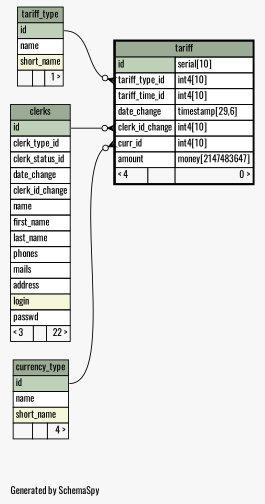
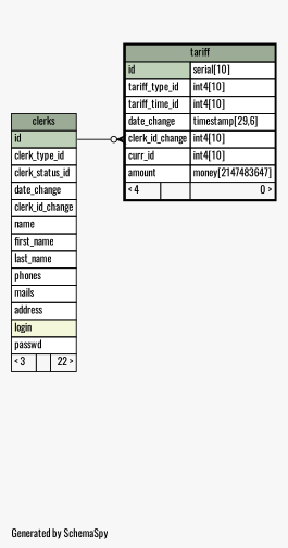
  digraph {
    bgcolor="#f7f7f7"
    fontname=Oswald
    fontsize=11
    label="\nGenerated by SchemaSpy"
    labeljust=l
    nodesep=0.18
    rankdir=RL
    ranksep=0.46
    node [fontname=Oswald fontsize=11 shape=plaintext]
    edge [arrowhead=none arrowsize=0.8 arrowtail=crowodot dir=back fontname=Oswald headport="id:e"]
    n1 [label=<     <TABLE BORDER="2" CELLBORDER="1" CELLSPACING="0" BGCOLOR="#ffffff">       <TR><TD COLSPAN="3" BGCOLOR="#9bab96" ALIGN="CENTER">tariff</TD></TR>       <TR><TD PORT="id" COLSPAN="2" BGCOLOR="#bed1b8" ALIGN="LEFT">id</TD><TD PORT="id.type" ALIGN="LEFT">serial[10]</TD></TR>       <TR><TD PORT="tariff_type_id" COLSPAN="2" ALIGN="LEFT">tariff_type_id</TD><TD PORT="tariff_type_id.type" ALIGN="LEFT">int4[10]</TD></TR>       <TR><TD PORT="tariff_time_id" COLSPAN="2" ALIGN="LEFT">tariff_time_id</TD><TD PORT="tariff_time_id.type" ALIGN="LEFT">int4[10]</TD></TR>       <TR><TD PORT="date_change" COLSPAN="2" ALIGN="LEFT">date_change</TD><TD PORT="date_change.type" ALIGN="LEFT">timestamp[29,6]</TD></TR>       <TR><TD PORT="clerk_id_change" COLSPAN="2" ALIGN="LEFT">clerk_id_change</TD><TD PORT="clerk_id_change.type" ALIGN="LEFT">int4[10]</TD></TR>       <TR><TD PORT="curr_id" COLSPAN="2" ALIGN="LEFT">curr_id</TD><TD PORT="curr_id.type" ALIGN="LEFT">int4[10]</TD></TR>       <TR><TD PORT="amount" COLSPAN="2" ALIGN="LEFT">amount</TD><TD PORT="amount.type" ALIGN="LEFT">money[2147483647]</TD></TR>       <TR><TD ALIGN="LEFT" BGCOLOR="#f7f7f7">&lt; 4</TD><TD ALIGN="RIGHT" BGCOLOR="#f7f7f7">  </TD><TD ALIGN="RIGHT" BGCOLOR="#f7f7f7">0 &gt;</TD></TR>     </TABLE>>]
    n2 [label=<     <TABLE BORDER="0" CELLBORDER="1" CELLSPACING="0" BGCOLOR="#ffffff">       <TR><TD COLSPAN="3" BGCOLOR="#9bab96" ALIGN="CENTER">clerks</TD></TR>       <TR><TD PORT="id" COLSPAN="3" BGCOLOR="#bed1b8" ALIGN="LEFT">id</TD></TR>       <TR><TD PORT="clerk_type_id" COLSPAN="3" ALIGN="LEFT">clerk_type_id</TD></TR>       <TR><TD PORT="clerk_status_id" COLSPAN="3" ALIGN="LEFT">clerk_status_id</TD></TR>       <TR><TD PORT="date_change" COLSPAN="3" ALIGN="LEFT">date_change</TD></TR>       <TR><TD PORT="clerk_id_change" COLSPAN="3" ALIGN="LEFT">clerk_id_change</TD></TR>       <TR><TD PORT="name" COLSPAN="3" ALIGN="LEFT">name</TD></TR>       <TR><TD PORT="first_name" COLSPAN="3" ALIGN="LEFT">first_name</TD></TR>       <TR><TD PORT="last_name" COLSPAN="3" ALIGN="LEFT">last_name</TD></TR>       <TR><TD PORT="phones" COLSPAN="3" ALIGN="LEFT">phones</TD></TR>       <TR><TD PORT="mails" COLSPAN="3" ALIGN="LEFT">mails</TD></TR>       <TR><TD PORT="address" COLSPAN="3" ALIGN="LEFT">address</TD></TR>       <TR><TD PORT="login" COLSPAN="3" BGCOLOR="#f4f7da" ALIGN="LEFT">login</TD></TR>       <TR><TD PORT="passwd" COLSPAN="3" ALIGN="LEFT">passwd</TD></TR>       <TR><TD ALIGN="LEFT" BGCOLOR="#f7f7f7">&lt; 3</TD><TD ALIGN="RIGHT" BGCOLOR="#f7f7f7">  </TD><TD ALIGN="RIGHT" BGCOLOR="#f7f7f7">22 &gt;</TD></TR>     </TABLE>>]
-   n3 [label=<     <TABLE BORDER="0" CELLBORDER="1" CELLSPACING="0" BGCOLOR="#ffffff">       <TR><TD COLSPAN="3" BGCOLOR="#9bab96" ALIGN="CENTER">currency_type</TD></TR>       <TR><TD PORT="id" COLSPAN="3" BGCOLOR="#bed1b8" ALIGN="LEFT">id</TD></TR>       <TR><TD PORT="name" COLSPAN="3" ALIGN="LEFT">name</TD></TR>       <TR><TD PORT="short_name" COLSPAN="3" BGCOLOR="#f4f7da" ALIGN="LEFT">short_name</TD></TR>       <TR><TD ALIGN="LEFT" BGCOLOR="#f7f7f7">  </TD><TD ALIGN="RIGHT" BGCOLOR="#f7f7f7">  </TD><TD ALIGN="RIGHT" BGCOLOR="#f7f7f7">4 &gt;</TD></TR>     </TABLE>>]
-   n4 [label=<     <TABLE BORDER="0" CELLBORDER="1" CELLSPACING="0" BGCOLOR="#ffffff">       <TR><TD COLSPAN="3" BGCOLOR="#9bab96" ALIGN="CENTER">tariff_type</TD></TR>       <TR><TD PORT="id" COLSPAN="3" BGCOLOR="#bed1b8" ALIGN="LEFT">id</TD></TR>       <TR><TD PORT="name" COLSPAN="3" ALIGN="LEFT">name</TD></TR>       <TR><TD PORT="short_name" COLSPAN="3" BGCOLOR="#f4f7da" ALIGN="LEFT">short_name</TD></TR>       <TR><TD ALIGN="LEFT" BGCOLOR="#f7f7f7">  </TD><TD ALIGN="RIGHT" BGCOLOR="#f7f7f7">  </TD><TD ALIGN="RIGHT" BGCOLOR="#f7f7f7">1 &gt;</TD></TR>     </TABLE>>]
    n1 -> n2 [tailport="clerk_id_change:w"]
-   n1 -> n3 [tailport="curr_id:w"]
-   n1 -> n4 [tailport="tariff_type_id:w"]
  }
